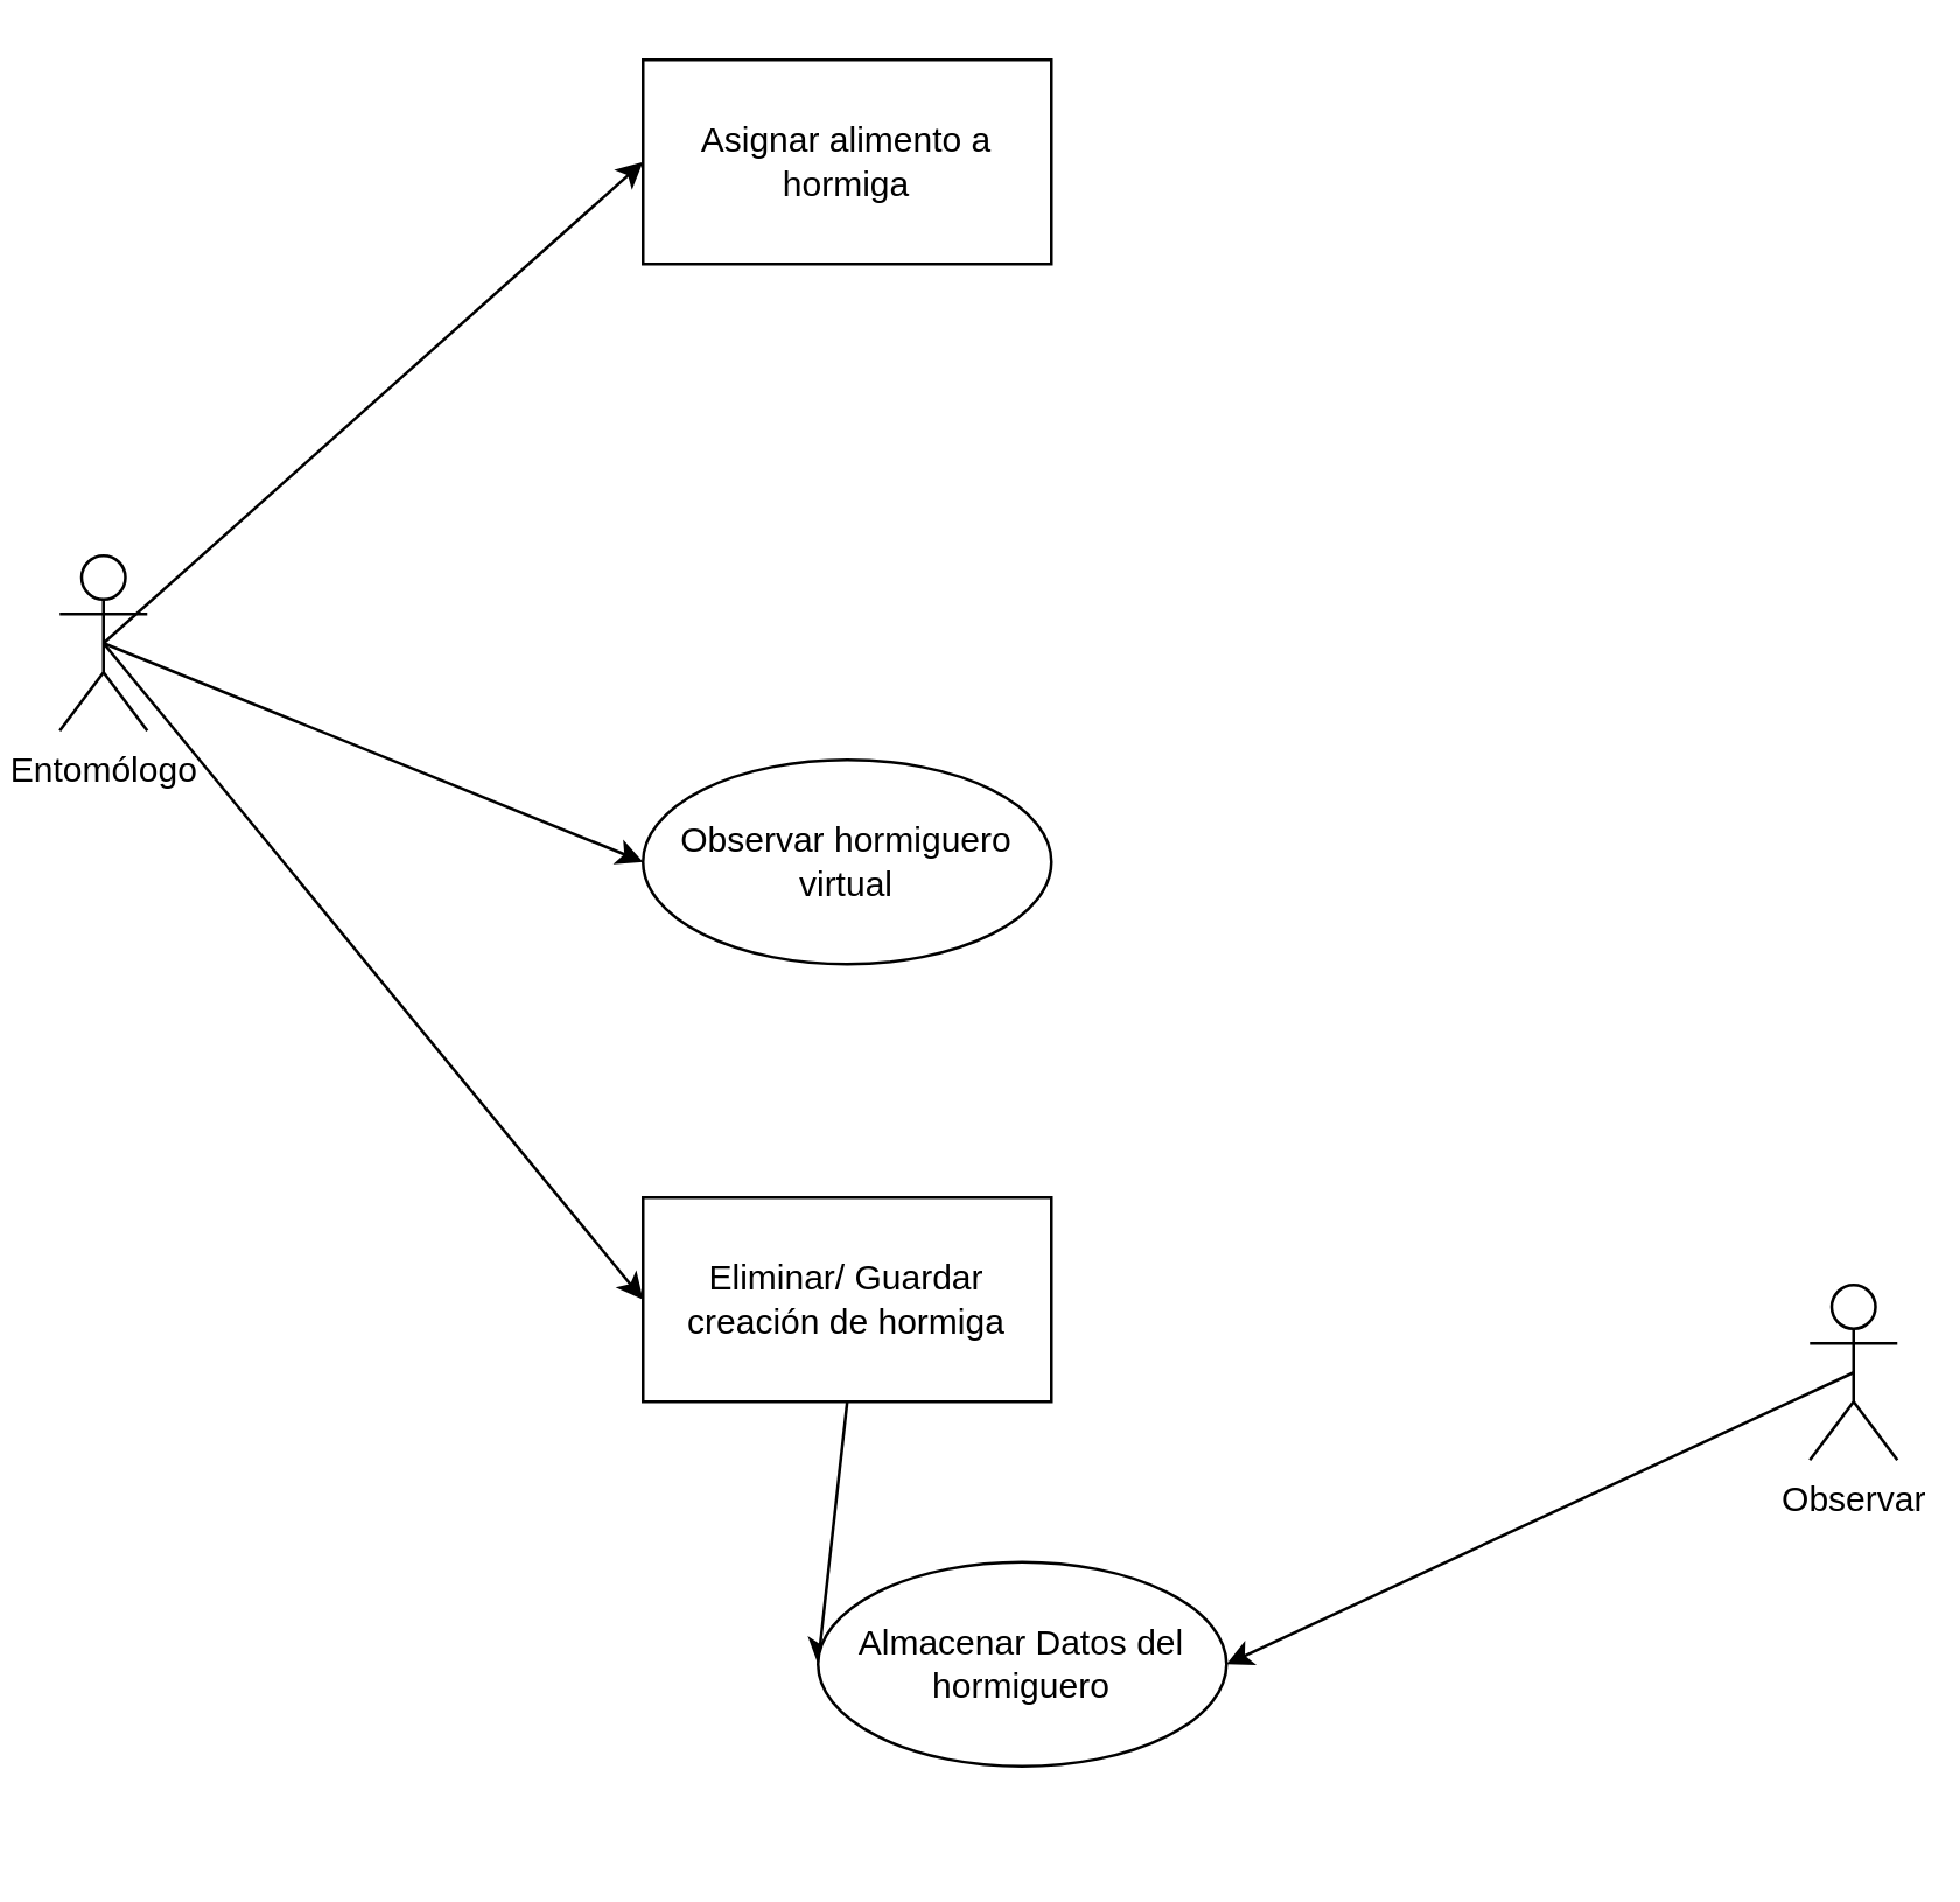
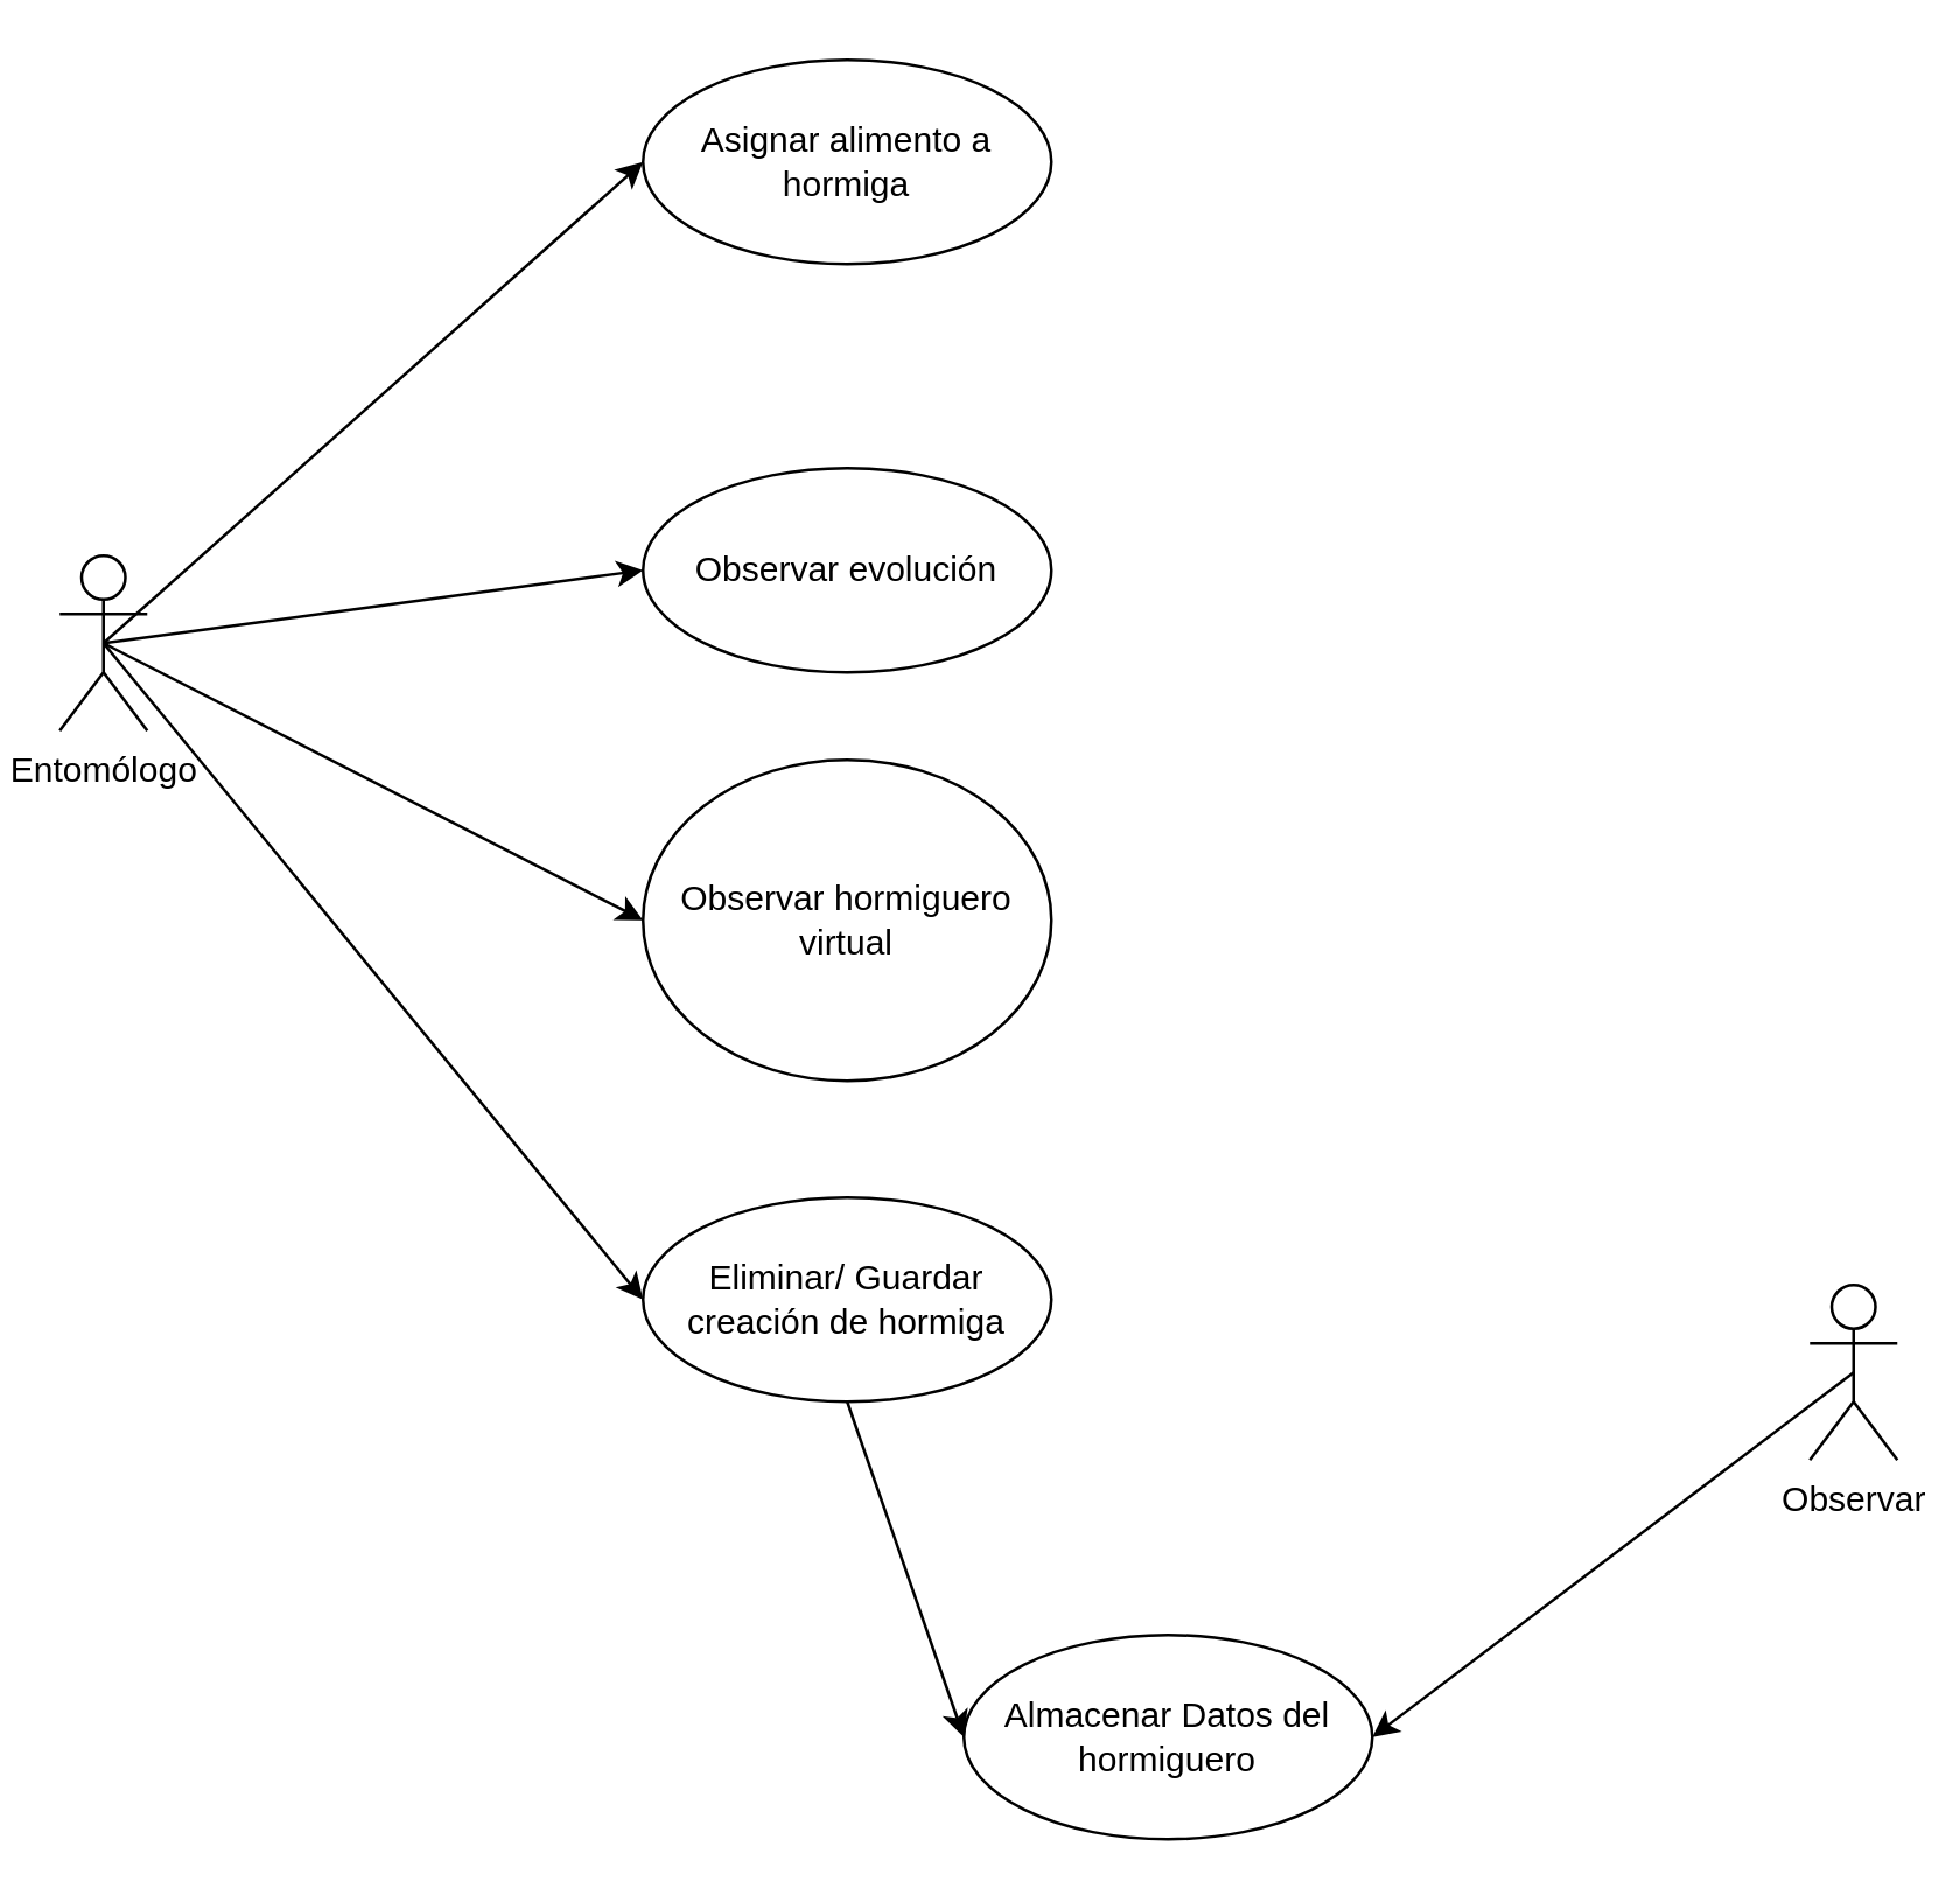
  <mxCell id="0" />
  <mxCell id="1" parent="0" />
  <mxCell id="2" style="edgeStyle=none;html=1;exitX=0.5;exitY=0.5;exitDx=0;exitDy=0;exitPerimeter=0;entryX=0;entryY=0.5;entryDx=0;entryDy=0;" parent="1" source="6" target="7" edge="1"><mxGeometry relative="1" as="geometry" /></mxCell>
+ <mxCell id="3" style="edgeStyle=none;html=1;exitX=0.5;exitY=0.5;exitDx=0;exitDy=0;exitPerimeter=0;entryX=0;entryY=0.5;entryDx=0;entryDy=0;" parent="1" source="6" target="8" edge="1"><mxGeometry relative="1" as="geometry" /></mxCell>
  <mxCell id="4" style="edgeStyle=none;html=1;entryX=0;entryY=0.5;entryDx=0;entryDy=0;exitX=0.5;exitY=0.5;exitDx=0;exitDy=0;exitPerimeter=0;" parent="1" source="6" target="9" edge="1"><mxGeometry relative="1" as="geometry"><mxPoint x="270" y="170" as="sourcePoint" /></mxGeometry></mxCell>
  <mxCell id="5" style="edgeStyle=none;html=1;exitX=0.5;exitY=0.5;exitDx=0;exitDy=0;exitPerimeter=0;entryX=0;entryY=0.5;entryDx=0;entryDy=0;" parent="1" source="6" target="11" edge="1"><mxGeometry relative="1" as="geometry" /></mxCell>
  <mxCell id="6" value="Entomólogo" style="shape=umlActor;verticalLabelPosition=bottom;verticalAlign=top;html=1;" parent="1" vertex="1"><mxGeometry x="20" y="190" width="30" height="60" as="geometry" /></mxCell>
- <mxCell id="7" value="Asignar alimento a hormiga" style="whiteSpace=wrap;html=1;rounded=0;" parent="1" vertex="1"><mxGeometry x="220" y="20" width="140" height="70" as="geometry" /></mxCell>
- <mxCell id="9" value="Observar hormiguero virtual" style="ellipse;whiteSpace=wrap;html=1;" parent="1" vertex="1"><mxGeometry x="220" y="260" width="140" height="70" as="geometry" /></mxCell>
+ <mxCell id="7" value="Asignar alimento a hormiga" style="ellipse;whiteSpace=wrap;html=1;" parent="1" vertex="1"><mxGeometry x="220" y="20" width="140" height="70" as="geometry" /></mxCell>
+ <mxCell id="8" value="Observar evolución" style="ellipse;whiteSpace=wrap;html=1;" parent="1" vertex="1"><mxGeometry x="220" y="160" width="140" height="70" as="geometry" /></mxCell>
+ <mxCell id="9" value="Observar hormiguero virtual" style="ellipse;whiteSpace=wrap;html=1;" parent="1" vertex="1"><mxGeometry x="220" y="260" width="140" height="110" as="geometry" /></mxCell>
  <mxCell id="10" style="edgeStyle=none;html=1;exitX=0.5;exitY=1;exitDx=0;exitDy=0;entryX=0;entryY=0.5;entryDx=0;entryDy=0;" parent="1" source="11" target="14" edge="1"><mxGeometry relative="1" as="geometry"><mxPoint x="200" y="557.143" as="targetPoint" /></mxGeometry></mxCell>
- <mxCell id="11" value="Eliminar/ Guardar creación de hormiga" style="whiteSpace=wrap;html=1;rounded=0;" parent="1" vertex="1"><mxGeometry x="220" y="410" width="140" height="70" as="geometry" /></mxCell>
+ <mxCell id="11" value="Eliminar/ Guardar creación de hormiga" style="ellipse;whiteSpace=wrap;html=1;" parent="1" vertex="1"><mxGeometry x="220" y="410" width="140" height="70" as="geometry" /></mxCell>
  <mxCell id="12" value="" style="edgeStyle=none;html=1;entryX=1;entryY=0.5;entryDx=0;entryDy=0;exitX=0.5;exitY=0.5;exitDx=0;exitDy=0;exitPerimeter=0;" parent="1" source="13" target="14" edge="1"><mxGeometry relative="1" as="geometry"><mxPoint x="540" y="450" as="sourcePoint" /><mxPoint x="275" y="664.286" as="targetPoint" /></mxGeometry></mxCell>
  <mxCell id="13" value="Observar" style="shape=umlActor;verticalLabelPosition=bottom;verticalAlign=top;html=1;" parent="1" vertex="1"><mxGeometry x="620" y="440" width="30" height="60" as="geometry" /></mxCell>
- <mxCell id="14" value="Almacenar Datos del hormiguero" style="ellipse;whiteSpace=wrap;html=1;" parent="1" vertex="1"><mxGeometry x="280" y="535" width="140" height="70" as="geometry" /></mxCell>
+ <mxCell id="14" value="Almacenar Datos del hormiguero" style="ellipse;whiteSpace=wrap;html=1;" parent="1" vertex="1"><mxGeometry x="330" y="560" width="140" height="70" as="geometry" /></mxCell>
